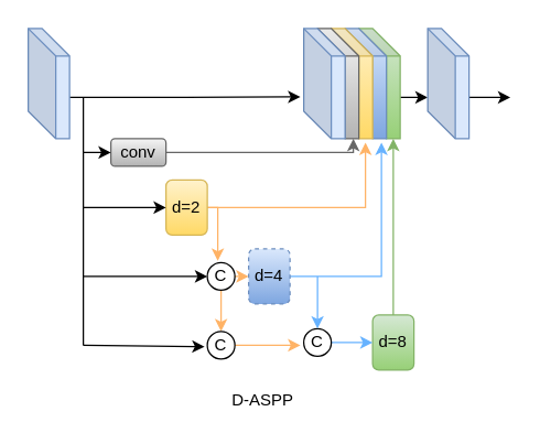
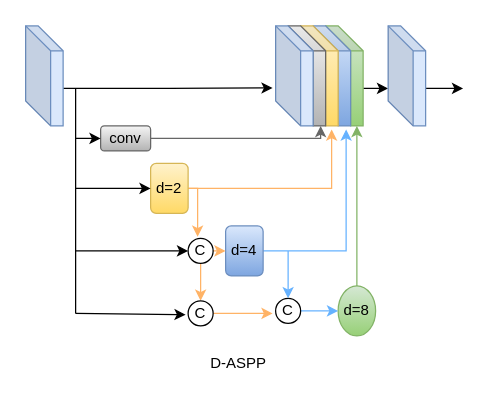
  <mxCell id="0" />
  <mxCell id="1" parent="0" />
  <mxCell id="2" style="edgeStyle=orthogonalEdgeStyle;rounded=0;orthogonalLoop=1;jettySize=auto;html=1;exitX=0;exitY=0;exitDx=30;exitDy=50;exitPerimeter=0;entryX=-0.08;entryY=0.62;entryDx=0;entryDy=0;entryPerimeter=0;" edge="1" parent="1" source="3" target="9"><mxGeometry relative="1" as="geometry" /></mxCell>
  <mxCell id="3" value="" style="shape=cube;whiteSpace=wrap;html=1;boundedLbl=1;backgroundOutline=1;darkOpacity=0.05;darkOpacity2=0.1;fillColor=#dae8fc;strokeColor=#6c8ebf;" vertex="1" parent="1"><mxGeometry x="20" y="20" width="30" height="80" as="geometry" /></mxCell>
  <mxCell id="4" style="edgeStyle=orthogonalEdgeStyle;rounded=0;orthogonalLoop=1;jettySize=auto;html=1;exitX=0;exitY=0;exitDx=30;exitDy=50;exitPerimeter=0;entryX=0;entryY=0.625;entryDx=0;entryDy=0;entryPerimeter=0;" edge="1" parent="1" source="5" target="30"><mxGeometry relative="1" as="geometry" /></mxCell>
  <mxCell id="5" value="" style="shape=cube;whiteSpace=wrap;html=1;boundedLbl=1;backgroundOutline=1;darkOpacity=0.05;darkOpacity2=0.1;fillColor=#d5e8d4;strokeColor=#82b366;gradientColor=#97d077;" vertex="1" parent="1"><mxGeometry x="260" y="20" width="30" height="80" as="geometry" /></mxCell>
  <mxCell id="6" value="" style="shape=cube;whiteSpace=wrap;html=1;boundedLbl=1;backgroundOutline=1;darkOpacity=0.05;darkOpacity2=0.1;fillColor=#dae8fc;strokeColor=#6c8ebf;gradientColor=#7ea6e0;" vertex="1" parent="1"><mxGeometry x="250" y="20" width="30" height="80" as="geometry" /></mxCell>
  <mxCell id="7" value="" style="shape=cube;whiteSpace=wrap;html=1;boundedLbl=1;backgroundOutline=1;darkOpacity=0.05;darkOpacity2=0.1;fillColor=#fff2cc;strokeColor=#d6b656;gradientColor=#ffd966;" vertex="1" parent="1"><mxGeometry x="240" y="20" width="30" height="80" as="geometry" /></mxCell>
  <mxCell id="8" value="" style="shape=cube;whiteSpace=wrap;html=1;boundedLbl=1;backgroundOutline=1;darkOpacity=0.05;darkOpacity2=0.1;fillColor=#f5f5f5;strokeColor=#666666;gradientColor=#b3b3b3;" vertex="1" parent="1"><mxGeometry x="230" y="20" width="30" height="80" as="geometry" /></mxCell>
  <mxCell id="9" value="" style="shape=cube;whiteSpace=wrap;html=1;boundedLbl=1;backgroundOutline=1;darkOpacity=0.05;darkOpacity2=0.1;fillColor=#dae8fc;strokeColor=#6c8ebf;" vertex="1" parent="1"><mxGeometry x="220" y="20" width="30" height="80" as="geometry" /></mxCell>
  <mxCell id="10" style="edgeStyle=orthogonalEdgeStyle;rounded=0;orthogonalLoop=1;jettySize=auto;html=1;exitX=1;exitY=0.5;exitDx=0;exitDy=0;entryX=1;entryY=1;entryDx=0;entryDy=0;entryPerimeter=0;strokeColor=#666666;gradientColor=#b3b3b3;fillColor=#f5f5f5;" edge="1" parent="1"><mxGeometry relative="1" as="geometry"><mxPoint x="116" y="110" as="sourcePoint" /><mxPoint x="256" y="100" as="targetPoint" /><Array as="points"><mxPoint x="256" y="110" /></Array></mxGeometry></mxCell>
  <mxCell id="11" value="conv" style="rounded=1;whiteSpace=wrap;html=1;fillColor=#f5f5f5;strokeColor=#666666;gradientColor=#b3b3b3;" vertex="1" parent="1"><mxGeometry x="80" y="100" width="40" height="20" as="geometry" /></mxCell>
  <mxCell id="12" style="edgeStyle=orthogonalEdgeStyle;rounded=0;orthogonalLoop=1;jettySize=auto;html=1;exitX=1;exitY=0.5;exitDx=0;exitDy=0;entryX=0.38;entryY=-0.06;entryDx=0;entryDy=0;entryPerimeter=0;strokeColor=#FFB366;" edge="1" parent="1" source="14" target="26"><mxGeometry relative="1" as="geometry"><Array as="points"><mxPoint x="158" y="150" /></Array></mxGeometry></mxCell>
  <mxCell id="13" style="edgeStyle=orthogonalEdgeStyle;rounded=0;orthogonalLoop=1;jettySize=auto;html=1;entryX=0.827;entryY=1.035;entryDx=0;entryDy=0;entryPerimeter=0;strokeColor=#FFB366;" edge="1" parent="1" source="14" target="7"><mxGeometry relative="1" as="geometry" /></mxCell>
  <mxCell id="14" value="d=2" style="rounded=1;whiteSpace=wrap;html=1;gradientColor=#ffd966;fillColor=#fff2cc;strokeColor=#d6b656;" vertex="1" parent="1"><mxGeometry x="120" y="130" width="30" height="40" as="geometry" /></mxCell>
  <mxCell id="15" style="edgeStyle=orthogonalEdgeStyle;rounded=0;orthogonalLoop=1;jettySize=auto;html=1;exitX=1;exitY=0.5;exitDx=0;exitDy=0;entryX=0.88;entryY=1.035;entryDx=0;entryDy=0;entryPerimeter=0;strokeColor=#66B2FF;" edge="1" parent="1" source="16" target="6"><mxGeometry relative="1" as="geometry" /></mxCell>
- <mxCell id="16" value="d=4" style="rounded=1;whiteSpace=wrap;html=1;gradientColor=#7ea6e0;fillColor=#dae8fc;strokeColor=#6c8ebf;dashed=1;" vertex="1" parent="1"><mxGeometry x="180" y="180" width="30" height="40" as="geometry" /></mxCell>
+ <mxCell id="16" value="d=4" style="rounded=1;whiteSpace=wrap;html=1;gradientColor=#7ea6e0;fillColor=#dae8fc;strokeColor=#6c8ebf;" vertex="1" parent="1"><mxGeometry x="180" y="180" width="30" height="40" as="geometry" /></mxCell>
  <mxCell id="17" style="edgeStyle=orthogonalEdgeStyle;rounded=0;orthogonalLoop=1;jettySize=auto;html=1;exitX=0.5;exitY=0;exitDx=0;exitDy=0;entryX=0;entryY=0;entryDx=25;entryDy=80;entryPerimeter=0;gradientColor=#97d077;fillColor=#d5e8d4;strokeColor=#82B366;" edge="1" parent="1" source="18" target="5"><mxGeometry relative="1" as="geometry" /></mxCell>
- <mxCell id="18" value="d=8" style="rounded=1;whiteSpace=wrap;html=1;gradientColor=#97d077;fillColor=#d5e8d4;strokeColor=#82b366;" vertex="1" parent="1"><mxGeometry x="270" y="228" width="30" height="40" as="geometry" /></mxCell>
+ <mxCell id="18" value="d=8" style="ellipse;whiteSpace=wrap;html=1;gradientColor=#97d077;fillColor=#d5e8d4;strokeColor=#82b366;" vertex="1" parent="1"><mxGeometry x="270" y="228" width="30" height="40" as="geometry" /></mxCell>
  <mxCell id="19" value="" style="endArrow=none;html=1;" edge="1" parent="1"><mxGeometry width="50" height="50" relative="1" as="geometry"><mxPoint x="60" y="250" as="sourcePoint" /><mxPoint x="60" y="70" as="targetPoint" /></mxGeometry></mxCell>
  <mxCell id="20" value="" style="endArrow=classic;html=1;entryX=0;entryY=0.5;entryDx=0;entryDy=0;" edge="1" parent="1" target="11"><mxGeometry width="50" height="50" relative="1" as="geometry"><mxPoint x="60" y="110" as="sourcePoint" /><mxPoint x="280" y="130" as="targetPoint" /></mxGeometry></mxCell>
  <mxCell id="21" value="" style="endArrow=classic;html=1;" edge="1" parent="1"><mxGeometry width="50" height="50" relative="1" as="geometry"><mxPoint x="60" y="250" as="sourcePoint" /><mxPoint x="148" y="251" as="targetPoint" /></mxGeometry></mxCell>
  <mxCell id="22" value="" style="endArrow=classic;html=1;" edge="1" parent="1"><mxGeometry width="50" height="50" relative="1" as="geometry"><mxPoint x="60" y="200" as="sourcePoint" /><mxPoint x="150" y="200" as="targetPoint" /></mxGeometry></mxCell>
  <mxCell id="23" value="" style="endArrow=classic;html=1;entryX=0;entryY=0.5;entryDx=0;entryDy=0;" edge="1" parent="1" target="14"><mxGeometry width="50" height="50" relative="1" as="geometry"><mxPoint x="60" y="150" as="sourcePoint" /><mxPoint x="280" y="130" as="targetPoint" /></mxGeometry></mxCell>
  <mxCell id="24" style="edgeStyle=orthogonalEdgeStyle;rounded=0;orthogonalLoop=1;jettySize=auto;html=1;exitX=1;exitY=0.5;exitDx=0;exitDy=0;entryX=0;entryY=0.5;entryDx=0;entryDy=0;strokeColor=#FFB366;" edge="1" parent="1" source="26" target="16"><mxGeometry relative="1" as="geometry" /></mxCell>
  <mxCell id="25" style="edgeStyle=orthogonalEdgeStyle;rounded=0;orthogonalLoop=1;jettySize=auto;html=1;exitX=0.5;exitY=1;exitDx=0;exitDy=0;entryX=0.5;entryY=0;entryDx=0;entryDy=0;strokeColor=#FFB366;" edge="1" parent="1" source="26" target="28"><mxGeometry relative="1" as="geometry" /></mxCell>
  <mxCell id="26" value="C" style="ellipse;whiteSpace=wrap;html=1;aspect=fixed;" vertex="1" parent="1"><mxGeometry x="150" y="190" width="20" height="20" as="geometry" /></mxCell>
  <mxCell id="27" style="edgeStyle=orthogonalEdgeStyle;rounded=0;orthogonalLoop=1;jettySize=auto;html=1;exitX=1;exitY=0.5;exitDx=0;exitDy=0;entryX=-0.12;entryY=0.6;entryDx=0;entryDy=0;entryPerimeter=0;strokeColor=#FFB366;" edge="1" parent="1" source="28" target="32"><mxGeometry relative="1" as="geometry" /></mxCell>
  <mxCell id="28" value="C" style="ellipse;whiteSpace=wrap;html=1;aspect=fixed;" vertex="1" parent="1"><mxGeometry x="150" y="240" width="20" height="20" as="geometry" /></mxCell>
  <mxCell id="29" style="edgeStyle=orthogonalEdgeStyle;rounded=0;orthogonalLoop=1;jettySize=auto;html=1;exitX=0;exitY=0;exitDx=30;exitDy=50;exitPerimeter=0;strokeColor=#000000;" edge="1" parent="1" source="30"><mxGeometry relative="1" as="geometry"><mxPoint x="370" y="70" as="targetPoint" /></mxGeometry></mxCell>
  <mxCell id="30" value="" style="shape=cube;whiteSpace=wrap;html=1;boundedLbl=1;backgroundOutline=1;darkOpacity=0.05;darkOpacity2=0.1;fillColor=#dae8fc;strokeColor=#6c8ebf;" vertex="1" parent="1"><mxGeometry x="310" y="20" width="30" height="80" as="geometry" /></mxCell>
  <mxCell id="31" style="edgeStyle=orthogonalEdgeStyle;rounded=0;orthogonalLoop=1;jettySize=auto;html=1;exitX=1;exitY=0.5;exitDx=0;exitDy=0;entryX=0;entryY=0.5;entryDx=0;entryDy=0;strokeColor=#66B2FF;" edge="1" parent="1" source="32" target="18"><mxGeometry relative="1" as="geometry" /></mxCell>
  <mxCell id="32" value="C" style="ellipse;whiteSpace=wrap;html=1;aspect=fixed;" vertex="1" parent="1"><mxGeometry x="220" y="238" width="20" height="20" as="geometry" /></mxCell>
  <mxCell id="33" value="" style="endArrow=classic;html=1;entryX=0.5;entryY=0;entryDx=0;entryDy=0;strokeColor=#66B2FF;" edge="1" parent="1" target="32"><mxGeometry width="50" height="50" relative="1" as="geometry"><mxPoint x="230" y="200" as="sourcePoint" /><mxPoint x="280" y="130" as="targetPoint" /></mxGeometry></mxCell>
  <mxCell id="34" value="D-ASPP" style="text;html=1;resizable=0;autosize=1;align=center;verticalAlign=middle;points=[];fillColor=none;strokeColor=none;rounded=0;" vertex="1" parent="1"><mxGeometry x="160" y="280" width="60" height="20" as="geometry" /></mxCell>
